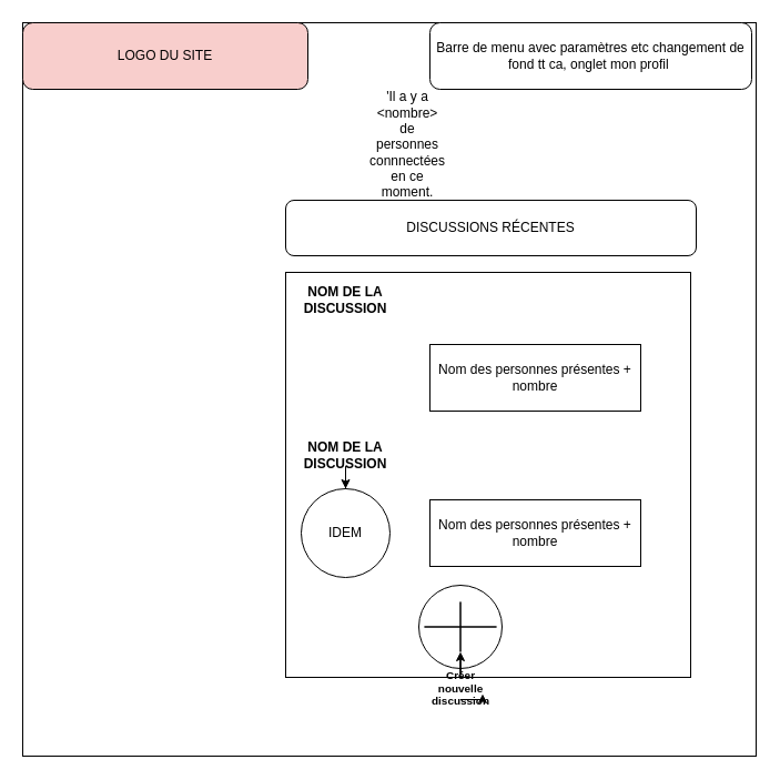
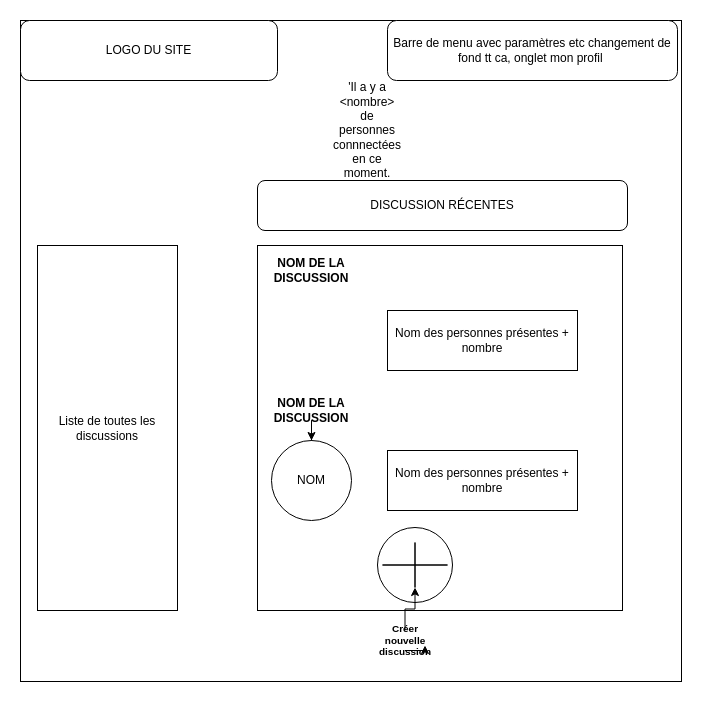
  <mxCell id="0" />
  <mxCell id="1" parent="0" />
  <mxCell id="2" value="" style="whiteSpace=wrap;html=1;aspect=fixed;" vertex="1" parent="1"><mxGeometry x="20" y="20" width="661" height="661" as="geometry" /></mxCell>
- <mxCell id="3" value="LOGO DU SITE" style="rounded=1;whiteSpace=wrap;html=1;fillColor=#f8cecc;" vertex="1" parent="1"><mxGeometry x="20" y="20" width="257" height="60" as="geometry" /></mxCell>
+ <mxCell id="3" value="LOGO DU SITE" style="rounded=1;whiteSpace=wrap;html=1;" vertex="1" parent="1"><mxGeometry x="20" y="20" width="257" height="60" as="geometry" /></mxCell>
  <mxCell id="4" value="" style="whiteSpace=wrap;html=1;aspect=fixed;" vertex="1" parent="1"><mxGeometry x="257" y="245" width="365" height="365" as="geometry" /></mxCell>
- <mxCell id="5" value="DISCUSSIONS RÉCENTES" style="rounded=1;whiteSpace=wrap;html=1;" vertex="1" parent="1"><mxGeometry x="257" y="180" width="370" height="50" as="geometry" /></mxCell>
- <mxCell id="6" value="IDEM" style="ellipse;whiteSpace=wrap;html=1;aspect=fixed;" vertex="1" parent="1"><mxGeometry x="271" y="440" width="80" height="80" as="geometry" /></mxCell>
+ <mxCell id="5" value="DISCUSSION RÉCENTES" style="rounded=1;whiteSpace=wrap;html=1;" vertex="1" parent="1"><mxGeometry x="257" y="180" width="370" height="50" as="geometry" /></mxCell>
+ <mxCell id="6" value="NOM" style="ellipse;whiteSpace=wrap;html=1;aspect=fixed;" vertex="1" parent="1"><mxGeometry x="271" y="440" width="80" height="80" as="geometry" /></mxCell>
  <mxCell id="7" value="&lt;h4&gt;&lt;span&gt;NOM DE LA DISCUSSION&lt;/span&gt;&lt;/h4&gt;" style="text;html=1;strokeColor=none;fillColor=none;align=center;verticalAlign=middle;whiteSpace=wrap;rounded=0;" vertex="1" parent="1"><mxGeometry x="291" y="260" width="40" height="20" as="geometry" /></mxCell>
  <mxCell id="8" value="" style="edgeStyle=orthogonalEdgeStyle;rounded=0;orthogonalLoop=1;jettySize=auto;html=1;" edge="1" parent="1" source="9" target="6"><mxGeometry relative="1" as="geometry" /></mxCell>
  <mxCell id="9" value="&lt;h4&gt;NOM DE LA DISCUSSION&lt;/h4&gt;" style="text;html=1;strokeColor=none;fillColor=none;align=center;verticalAlign=middle;whiteSpace=wrap;rounded=0;" vertex="1" parent="1"><mxGeometry x="291" y="400" width="40" height="20" as="geometry" /></mxCell>
  <mxCell id="10" value="&lt;span&gt;Nom des personnes présentes + nombre&lt;/span&gt;" style="rounded=0;whiteSpace=wrap;html=1;" vertex="1" parent="1"><mxGeometry x="387" y="310" width="190" height="60" as="geometry" /></mxCell>
  <mxCell id="11" value="Nom des personnes présentes + nombre" style="rounded=0;whiteSpace=wrap;html=1;" vertex="1" parent="1"><mxGeometry x="387" y="450" width="190" height="60" as="geometry" /></mxCell>
  <mxCell id="12" value="" style="ellipse;whiteSpace=wrap;html=1;aspect=fixed;" vertex="1" parent="1"><mxGeometry x="377" y="527" width="75" height="75" as="geometry" /></mxCell>
  <mxCell id="13" value="" style="shape=cross;whiteSpace=wrap;html=1;size=0;" vertex="1" parent="1"><mxGeometry x="382" y="542" width="65" height="45" as="geometry" /></mxCell>
  <mxCell id="14" value="" style="edgeStyle=orthogonalEdgeStyle;rounded=0;orthogonalLoop=1;jettySize=auto;html=1;" edge="1" parent="1" source="15" target="13"><mxGeometry relative="1" as="geometry" /></mxCell>
- <mxCell id="15" value="&lt;h5&gt;Créer nouvelle discussion&lt;/h5&gt;" style="text;html=1;strokeColor=none;fillColor=none;align=center;verticalAlign=middle;whiteSpace=wrap;rounded=0;" vertex="1" parent="1"><mxGeometry x="394.5" y="610" width="40" height="20" as="geometry" /></mxCell>
+ <mxCell id="15" value="&lt;h5&gt;Créer nouvelle discussion&lt;/h5&gt;" style="text;html=1;strokeColor=none;fillColor=none;align=center;verticalAlign=middle;whiteSpace=wrap;rounded=0;" vertex="1" parent="1"><mxGeometry x="384.5" y="630" width="40" height="20" as="geometry" /></mxCell>
  <mxCell id="16" value="Barre de menu avec paramètres etc changement de fond tt ca, onglet mon profil&amp;nbsp;" style="rounded=1;whiteSpace=wrap;html=1;" vertex="1" parent="1"><mxGeometry x="387" y="20" width="290" height="60" as="geometry" /></mxCell>
  <mxCell id="17" style="edgeStyle=orthogonalEdgeStyle;rounded=0;orthogonalLoop=1;jettySize=auto;html=1;exitX=0.5;exitY=1;exitDx=0;exitDy=0;entryX=1;entryY=0.75;entryDx=0;entryDy=0;" edge="1" parent="1" source="15" target="15"><mxGeometry relative="1" as="geometry" /></mxCell>
+ <mxCell id="18" value="Liste de toutes les discussions" style="rounded=0;whiteSpace=wrap;html=1;" vertex="1" parent="1"><mxGeometry x="37" y="245" width="140" height="365" as="geometry" /></mxCell>
  <mxCell id="19" value="'Il a y a &amp;lt;nombre&amp;gt; de personnes connnectées en ce moment." style="text;html=1;strokeColor=none;fillColor=none;align=center;verticalAlign=middle;whiteSpace=wrap;rounded=0;textDirection=ltr;" vertex="1" parent="1"><mxGeometry x="347" y="120" width="40" height="20" as="geometry" /></mxCell>
